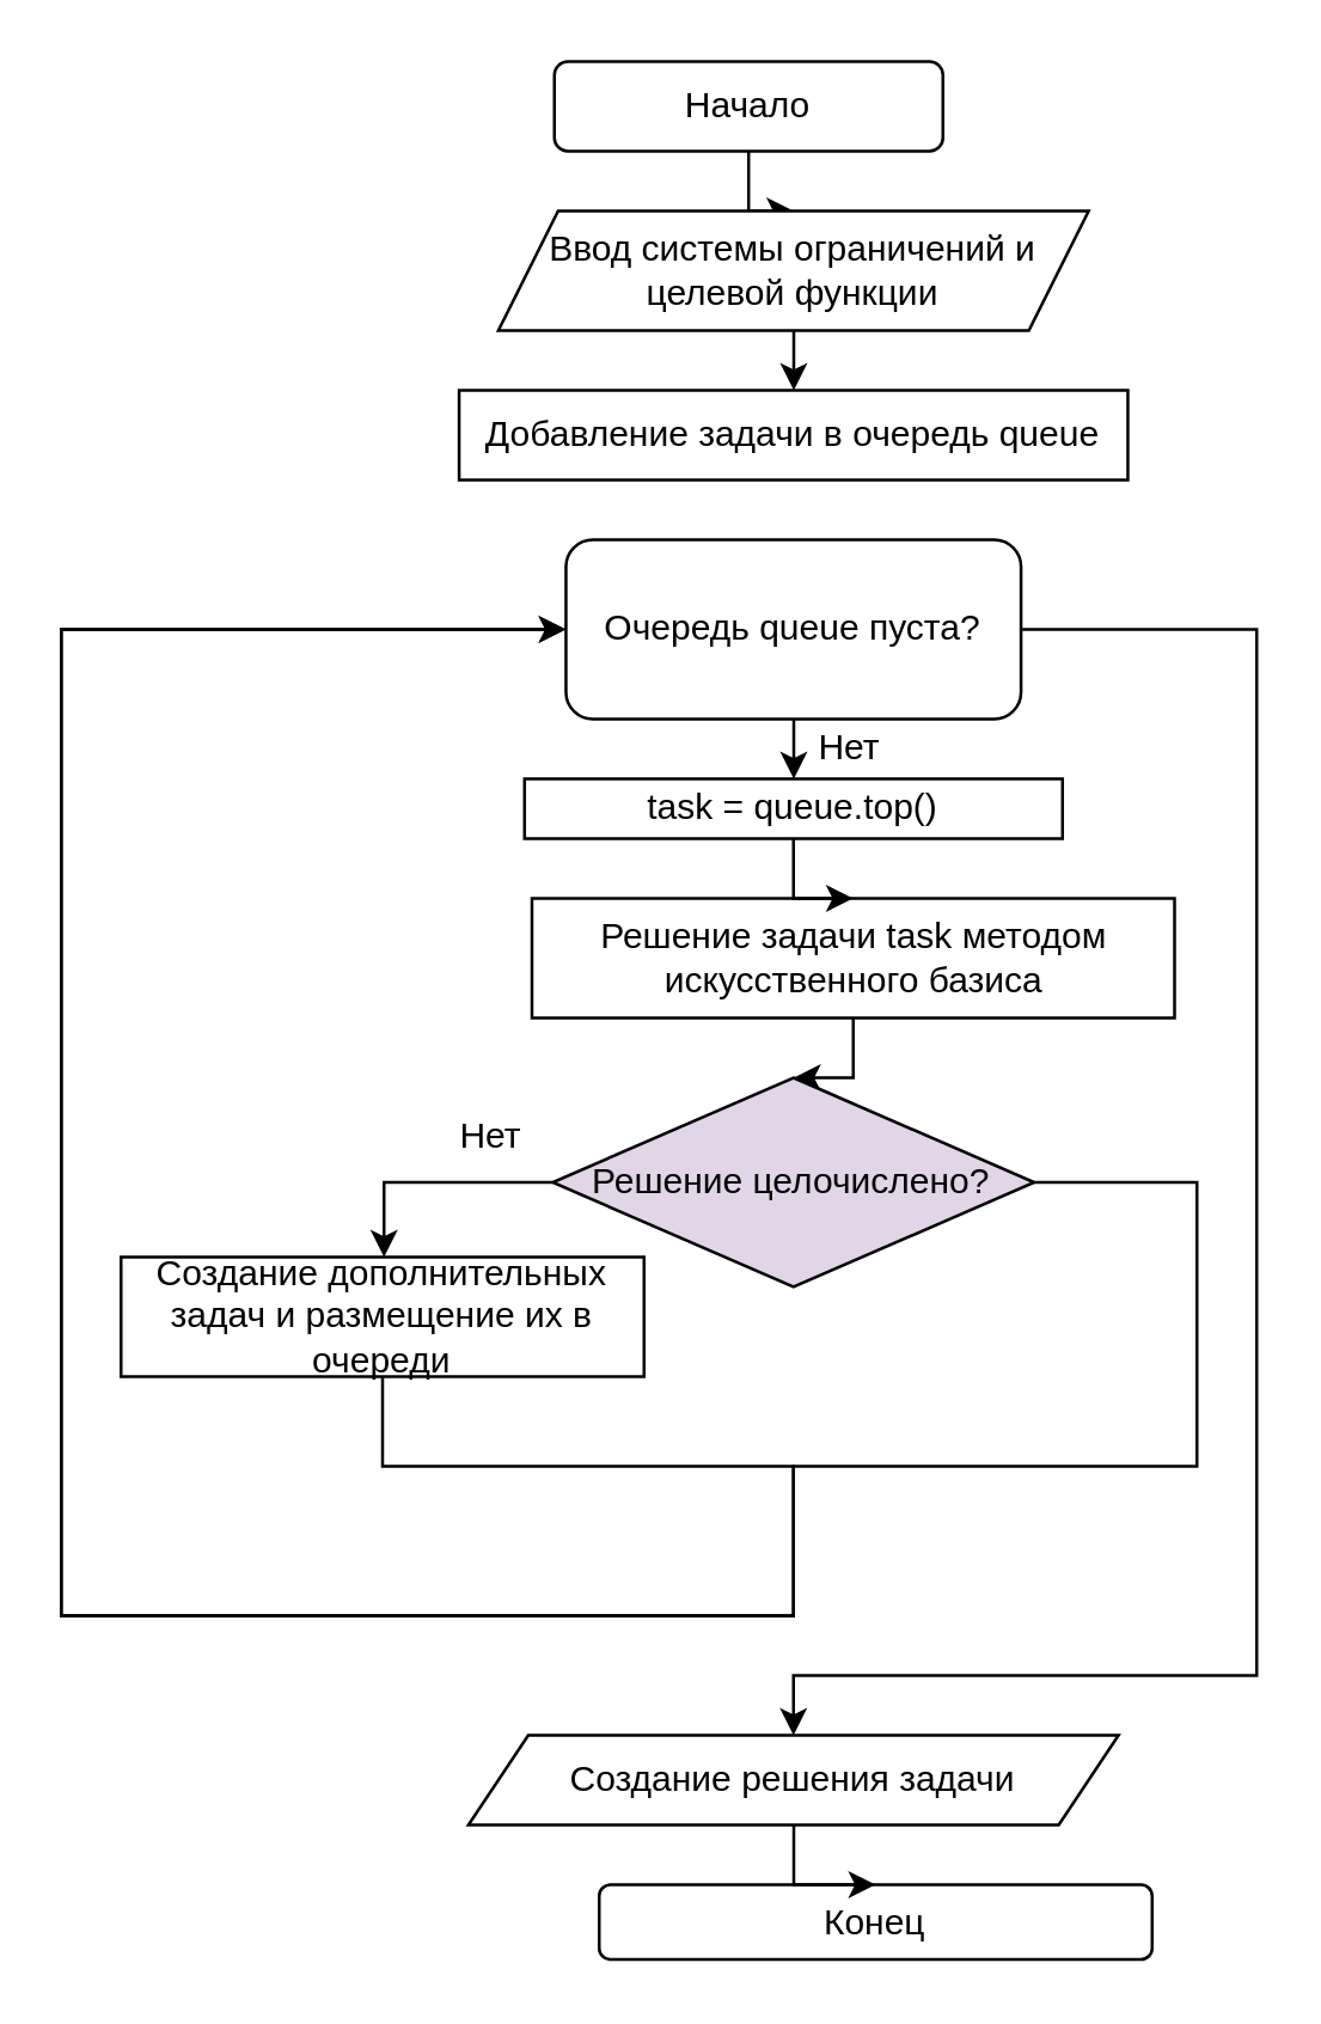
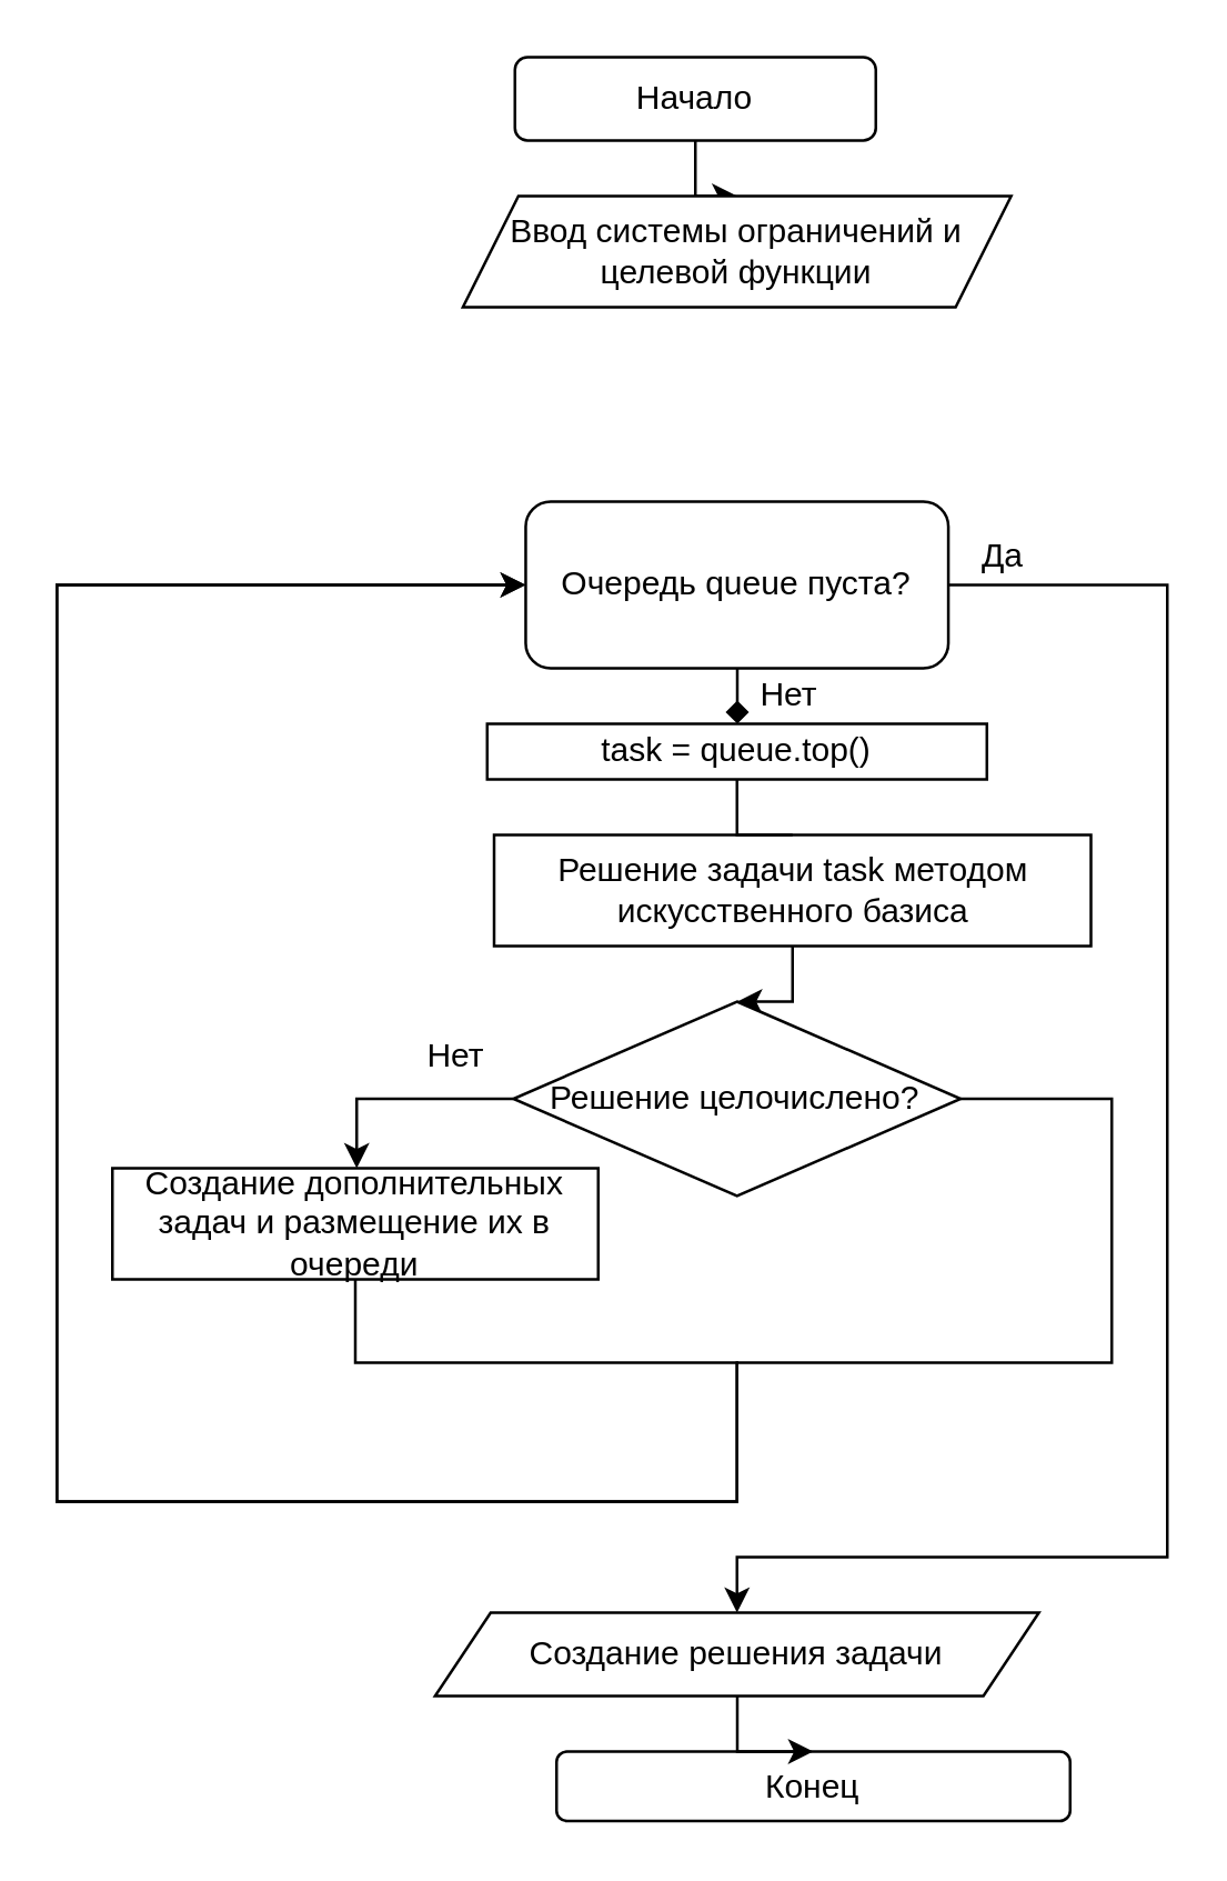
  <mxCell id="0" />
  <mxCell id="1" parent="0" />
  <mxCell id="2" style="edgeStyle=orthogonalEdgeStyle;rounded=0;orthogonalLoop=1;jettySize=auto;html=1;" parent="1" source="3" target="6" edge="1"><mxGeometry relative="1" as="geometry" /></mxCell>
  <mxCell id="3" value="Начало" style="rounded=1;whiteSpace=wrap;html=1;" parent="1" vertex="1"><mxGeometry x="185" y="20" width="130" height="30" as="geometry" /></mxCell>
  <mxCell id="4" value="Конец" style="rounded=1;whiteSpace=wrap;html=1;" parent="1" vertex="1"><mxGeometry x="200" y="630" width="185" height="25" as="geometry" /></mxCell>
- <mxCell id="5" style="edgeStyle=orthogonalEdgeStyle;rounded=0;orthogonalLoop=1;jettySize=auto;html=1;entryX=0.5;entryY=0;entryDx=0;entryDy=0;" parent="1" source="6" target="16" edge="1"><mxGeometry relative="1" as="geometry" /></mxCell>
  <mxCell id="6" value="Ввод системы ограничений и целевой функции" style="shape=parallelogram;perimeter=parallelogramPerimeter;whiteSpace=wrap;html=1;fixedSize=1;" parent="1" vertex="1"><mxGeometry x="166.25" y="70" width="197.5" height="40" as="geometry" /></mxCell>
  <mxCell id="7" style="edgeStyle=orthogonalEdgeStyle;rounded=0;orthogonalLoop=1;jettySize=auto;html=1;" parent="1" source="8" target="4" edge="1"><mxGeometry relative="1" as="geometry" /></mxCell>
  <mxCell id="8" value="Создание решения задачи" style="shape=parallelogram;perimeter=parallelogramPerimeter;whiteSpace=wrap;html=1;fixedSize=1;" parent="1" vertex="1"><mxGeometry x="156.25" y="580" width="217.5" height="30" as="geometry" /></mxCell>
- <mxCell id="9" style="edgeStyle=orthogonalEdgeStyle;rounded=0;orthogonalLoop=1;jettySize=auto;html=1;entryX=0.5;entryY=0;entryDx=0;entryDy=0;" parent="1" source="11" target="18" edge="1"><mxGeometry relative="1" as="geometry"><mxPoint x="265.5" y="430" as="targetPoint" /></mxGeometry></mxCell>
+ <mxCell id="9" style="edgeStyle=orthogonalEdgeStyle;rounded=0;orthogonalLoop=1;jettySize=auto;html=1;entryX=0.5;entryY=0;entryDx=0;entryDy=0;endArrow=diamond;" parent="1" source="11" target="18" edge="1"><mxGeometry relative="1" as="geometry"><mxPoint x="265.5" y="430" as="targetPoint" /></mxGeometry></mxCell>
  <mxCell id="10" style="edgeStyle=orthogonalEdgeStyle;rounded=0;orthogonalLoop=1;jettySize=auto;html=1;" edge="1" parent="1" source="11" target="8"><mxGeometry relative="1" as="geometry"><Array as="points"><mxPoint x="420" y="210" /><mxPoint x="420" y="560" /><mxPoint x="265" y="560" /></Array></mxGeometry></mxCell>
  <mxCell id="11" value="Очередь queue пуста?" style="whiteSpace=wrap;html=1;rounded=1;" parent="1" vertex="1"><mxGeometry x="188.88" y="180" width="152.25" height="60" as="geometry" /></mxCell>
+ <mxCell id="12" value="Да" style="text;html=1;strokeColor=none;fillColor=none;align=center;verticalAlign=middle;whiteSpace=wrap;rounded=0;" parent="1" vertex="1"><mxGeometry x="341.13" y="190" width="40" height="20" as="geometry" /></mxCell>
  <mxCell id="13" style="edgeStyle=orthogonalEdgeStyle;rounded=0;orthogonalLoop=1;jettySize=auto;html=1;" parent="1" source="14" target="21" edge="1"><mxGeometry relative="1" as="geometry"><mxPoint x="265" y="370" as="targetPoint" /></mxGeometry></mxCell>
  <mxCell id="14" value="Решение задачи task методом искусственного базиса" style="rounded=0;whiteSpace=wrap;html=1;" parent="1" vertex="1"><mxGeometry x="177.5" y="300" width="215" height="40" as="geometry" /></mxCell>
  <mxCell id="15" value="Нет" style="text;html=1;strokeColor=none;fillColor=none;align=center;verticalAlign=middle;whiteSpace=wrap;rounded=0;" parent="1" vertex="1"><mxGeometry x="264" y="240" width="40" height="20" as="geometry" /></mxCell>
- <mxCell id="16" value="Добавление задачи в очередь queue" style="rounded=0;whiteSpace=wrap;html=1;" vertex="1" parent="1"><mxGeometry x="153.13" y="130" width="223.75" height="30" as="geometry" /></mxCell>
- <mxCell id="17" style="edgeStyle=orthogonalEdgeStyle;rounded=0;orthogonalLoop=1;jettySize=auto;html=1;" edge="1" parent="1" source="18" target="14"><mxGeometry relative="1" as="geometry" /></mxCell>
+ <mxCell id="17" style="edgeStyle=orthogonalEdgeStyle;rounded=0;orthogonalLoop=1;jettySize=auto;html=1;endArrow=none;" edge="1" parent="1" source="18" target="14"><mxGeometry relative="1" as="geometry" /></mxCell>
  <mxCell id="18" value="task = queue.top()" style="rounded=0;whiteSpace=wrap;html=1;" vertex="1" parent="1"><mxGeometry x="175.01" y="260" width="180" height="20" as="geometry" /></mxCell>
  <mxCell id="19" style="edgeStyle=orthogonalEdgeStyle;rounded=0;orthogonalLoop=1;jettySize=auto;html=1;" edge="1" parent="1" source="21" target="23"><mxGeometry relative="1" as="geometry"><Array as="points"><mxPoint x="128" y="395" /></Array></mxGeometry></mxCell>
  <mxCell id="20" style="edgeStyle=orthogonalEdgeStyle;rounded=0;orthogonalLoop=1;jettySize=auto;html=1;entryX=0;entryY=0.5;entryDx=0;entryDy=0;" edge="1" parent="1" source="21" target="11"><mxGeometry relative="1" as="geometry"><Array as="points"><mxPoint x="400" y="395" /><mxPoint x="400" y="490" /><mxPoint x="265" y="490" /><mxPoint x="265" y="540" /><mxPoint x="20" y="540" /><mxPoint x="20" y="210" /></Array></mxGeometry></mxCell>
- <mxCell id="21" value="Решение целочислено?" style="rhombus;whiteSpace=wrap;html=1;fillColor=#e1d5e7;" vertex="1" parent="1"><mxGeometry x="184.44" y="360" width="161.13" height="70" as="geometry" /></mxCell>
+ <mxCell id="21" value="Решение целочислено?" style="rhombus;whiteSpace=wrap;html=1;" vertex="1" parent="1"><mxGeometry x="184.44" y="360" width="161.13" height="70" as="geometry" /></mxCell>
  <mxCell id="22" style="edgeStyle=orthogonalEdgeStyle;rounded=0;orthogonalLoop=1;jettySize=auto;html=1;entryX=0;entryY=0.5;entryDx=0;entryDy=0;" edge="1" parent="1" source="23" target="11"><mxGeometry relative="1" as="geometry"><Array as="points"><mxPoint x="128" y="490" /><mxPoint x="265" y="490" /><mxPoint x="265" y="540" /><mxPoint x="20" y="540" /><mxPoint x="20" y="210" /></Array></mxGeometry></mxCell>
  <mxCell id="23" value="Создание дополнительных задач и размещение их в очереди" style="rounded=0;whiteSpace=wrap;html=1;" vertex="1" parent="1"><mxGeometry x="40" y="420" width="175" height="40" as="geometry" /></mxCell>
  <mxCell id="24" value="Нет" style="text;html=1;strokeColor=none;fillColor=none;align=center;verticalAlign=middle;whiteSpace=wrap;rounded=0;" vertex="1" parent="1"><mxGeometry x="144.44" y="370" width="40" height="20" as="geometry" /></mxCell>
